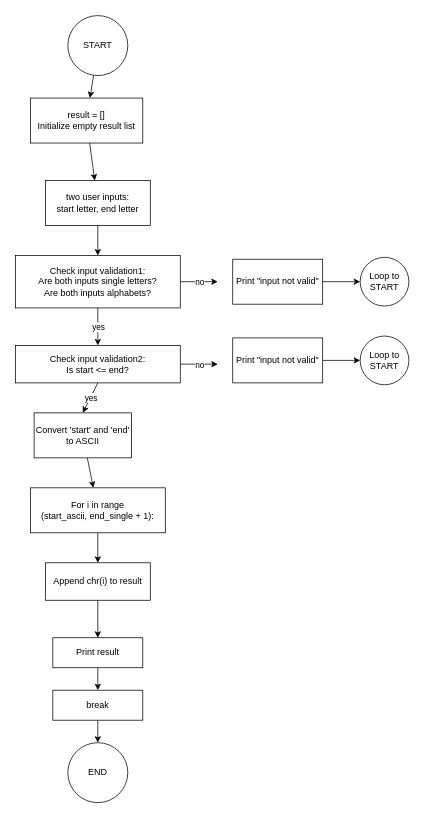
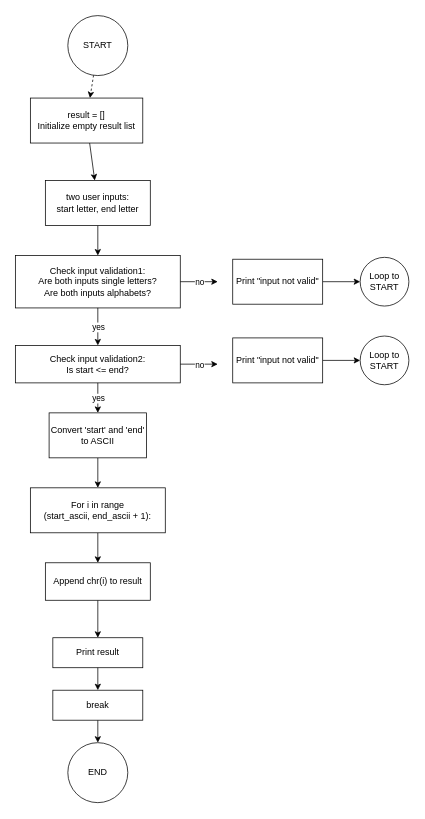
  <mxCell id="0" />
  <mxCell id="1" parent="0" />
- <mxCell id="2" value="" style="edgeStyle=none;html=1;" edge="1" parent="1" source="3" target="11"><mxGeometry relative="1" as="geometry" /></mxCell>
+ <mxCell id="2" value="" style="edgeStyle=none;html=1;dashed=1;" edge="1" parent="1" source="3" target="11"><mxGeometry relative="1" as="geometry" /></mxCell>
  <mxCell id="3" value="START" style="ellipse;whiteSpace=wrap;html=1;aspect=fixed;" vertex="1" parent="1"><mxGeometry x="90" y="20" width="80" height="80" as="geometry" /></mxCell>
  <mxCell id="4" value="" style="edgeStyle=none;html=1;" edge="1" parent="1" source="5" target="6"><mxGeometry relative="1" as="geometry" /></mxCell>
  <mxCell id="5" value="two user inputs:&lt;br&gt;start letter, end letter" style="rounded=0;whiteSpace=wrap;html=1;" vertex="1" parent="1"><mxGeometry x="60" y="240" width="140" height="60" as="geometry" /></mxCell>
  <mxCell id="6" value="Check input validation1:&lt;br&gt;Are both inputs single letters?&lt;br&gt;Are both inputs alphabets?" style="rounded=0;whiteSpace=wrap;html=1;" vertex="1" parent="1"><mxGeometry x="20" y="340" width="220" height="70" as="geometry" /></mxCell>
  <mxCell id="7" value="Check input validation2:&lt;br&gt;Is start &amp;lt;= end?" style="rounded=0;whiteSpace=wrap;html=1;" vertex="1" parent="1"><mxGeometry x="20" y="460" width="220" height="50" as="geometry" /></mxCell>
  <mxCell id="8" value="" style="edgeStyle=none;html=1;" edge="1" parent="1" source="9" target="13"><mxGeometry relative="1" as="geometry" /></mxCell>
- <mxCell id="9" value="Convert 'start' and 'end' to ASCII" style="rounded=0;whiteSpace=wrap;html=1;" vertex="1" parent="1"><mxGeometry x="45" y="550" width="130" height="60" as="geometry" /></mxCell>
+ <mxCell id="9" value="Convert 'start' and 'end' to ASCII" style="rounded=0;whiteSpace=wrap;html=1;" vertex="1" parent="1"><mxGeometry x="65" y="550" width="130" height="60" as="geometry" /></mxCell>
  <mxCell id="10" value="" style="edgeStyle=none;html=1;" edge="1" parent="1" source="11" target="5"><mxGeometry relative="1" as="geometry" /></mxCell>
  <mxCell id="11" value="&lt;div&gt;result = []&lt;/div&gt;&lt;div&gt;Initialize empty result list&lt;/div&gt;" style="rounded=0;whiteSpace=wrap;html=1;" vertex="1" parent="1"><mxGeometry x="40" y="130" width="150" height="60" as="geometry" /></mxCell>
  <mxCell id="12" value="" style="edgeStyle=none;html=1;" edge="1" parent="1" source="13" target="15"><mxGeometry relative="1" as="geometry" /></mxCell>
- <mxCell id="13" value="For i in range&lt;br&gt;(start_ascii, end_single + 1):" style="rounded=0;whiteSpace=wrap;html=1;" vertex="1" parent="1"><mxGeometry x="40" y="650" width="180" height="60" as="geometry" /></mxCell>
+ <mxCell id="13" value="For i in range&lt;br&gt;(start_ascii, end_ascii + 1):" style="rounded=0;whiteSpace=wrap;html=1;" vertex="1" parent="1"><mxGeometry x="40" y="650" width="180" height="60" as="geometry" /></mxCell>
  <mxCell id="14" value="" style="edgeStyle=none;html=1;" edge="1" parent="1" source="15" target="16"><mxGeometry relative="1" as="geometry" /></mxCell>
  <mxCell id="15" value="Append chr(i) to result" style="rounded=0;whiteSpace=wrap;html=1;" vertex="1" parent="1"><mxGeometry x="60" y="750" width="140" height="50" as="geometry" /></mxCell>
  <mxCell id="16" value="Print result" style="rounded=0;whiteSpace=wrap;html=1;" vertex="1" parent="1"><mxGeometry x="70" y="850" width="120" height="40" as="geometry" /></mxCell>
  <mxCell id="17" value="" style="edgeStyle=none;html=1;" edge="1" parent="1" source="18" target="19"><mxGeometry relative="1" as="geometry" /></mxCell>
  <mxCell id="18" value="break" style="rounded=0;whiteSpace=wrap;html=1;" vertex="1" parent="1"><mxGeometry x="70" y="920" width="120" height="40" as="geometry" /></mxCell>
  <mxCell id="19" value="END" style="ellipse;whiteSpace=wrap;html=1;aspect=fixed;" vertex="1" parent="1"><mxGeometry x="90" y="990" width="80" height="80" as="geometry" /></mxCell>
  <mxCell id="20" value="" style="endArrow=classic;html=1;entryX=0.5;entryY=0;entryDx=0;entryDy=0;" edge="1" parent="1" target="7"><mxGeometry relative="1" as="geometry"><mxPoint x="130" y="410" as="sourcePoint" /><mxPoint x="230" y="410" as="targetPoint" /></mxGeometry></mxCell>
  <mxCell id="21" value="yes" style="edgeLabel;resizable=0;html=1;align=center;verticalAlign=middle;" connectable="0" vertex="1" parent="20"><mxGeometry relative="1" as="geometry" /></mxCell>
  <mxCell id="22" value="" style="endArrow=classic;html=1;exitX=0.5;exitY=1;exitDx=0;exitDy=0;entryX=0.5;entryY=0;entryDx=0;entryDy=0;" edge="1" parent="1" source="7" target="9"><mxGeometry relative="1" as="geometry"><mxPoint x="100" y="500" as="sourcePoint" /><mxPoint x="200" y="500" as="targetPoint" /></mxGeometry></mxCell>
  <mxCell id="23" value="yes" style="edgeLabel;resizable=0;html=1;align=center;verticalAlign=middle;" connectable="0" vertex="1" parent="22"><mxGeometry relative="1" as="geometry" /></mxCell>
  <mxCell id="24" value="" style="endArrow=classic;html=1;exitX=0.5;exitY=1;exitDx=0;exitDy=0;entryX=0.5;entryY=0;entryDx=0;entryDy=0;" edge="1" parent="1" source="16" target="18"><mxGeometry width="50" height="50" relative="1" as="geometry"><mxPoint x="160" y="970" as="sourcePoint" /><mxPoint x="210" y="920" as="targetPoint" /></mxGeometry></mxCell>
  <mxCell id="25" value="" style="endArrow=classic;html=1;exitX=1;exitY=0.5;exitDx=0;exitDy=0;" edge="1" parent="1" source="6"><mxGeometry relative="1" as="geometry"><mxPoint x="150" y="420" as="sourcePoint" /><mxPoint x="290" y="375" as="targetPoint" /></mxGeometry></mxCell>
  <mxCell id="26" value="no" style="edgeLabel;resizable=0;html=1;align=center;verticalAlign=middle;" connectable="0" vertex="1" parent="25"><mxGeometry relative="1" as="geometry" /></mxCell>
  <mxCell id="27" value="" style="endArrow=classic;html=1;exitX=1;exitY=0.5;exitDx=0;exitDy=0;" edge="1" parent="1" source="7"><mxGeometry relative="1" as="geometry"><mxPoint x="250" y="385" as="sourcePoint" /><mxPoint x="290" y="485" as="targetPoint" /></mxGeometry></mxCell>
  <mxCell id="28" value="no" style="edgeLabel;resizable=0;html=1;align=center;verticalAlign=middle;" connectable="0" vertex="1" parent="27"><mxGeometry relative="1" as="geometry" /></mxCell>
  <mxCell id="29" value="" style="edgeStyle=none;html=1;" edge="1" parent="1" source="30" target="33"><mxGeometry relative="1" as="geometry" /></mxCell>
  <mxCell id="30" value="Print &quot;input not valid&quot;" style="rounded=0;whiteSpace=wrap;html=1;" vertex="1" parent="1"><mxGeometry x="310" y="345" width="120" height="60" as="geometry" /></mxCell>
  <mxCell id="31" value="" style="edgeStyle=none;html=1;" edge="1" parent="1" source="32" target="34"><mxGeometry relative="1" as="geometry" /></mxCell>
  <mxCell id="32" value="Print &quot;input not valid&quot;" style="rounded=0;whiteSpace=wrap;html=1;" vertex="1" parent="1"><mxGeometry x="310" y="450" width="120" height="60" as="geometry" /></mxCell>
  <mxCell id="33" value="Loop to START" style="ellipse;whiteSpace=wrap;html=1;aspect=fixed;" vertex="1" parent="1"><mxGeometry x="480" y="342.5" width="65" height="65" as="geometry" /></mxCell>
  <mxCell id="34" value="Loop to START" style="ellipse;whiteSpace=wrap;html=1;aspect=fixed;" vertex="1" parent="1"><mxGeometry x="480" y="447.5" width="65" height="65" as="geometry" /></mxCell>
